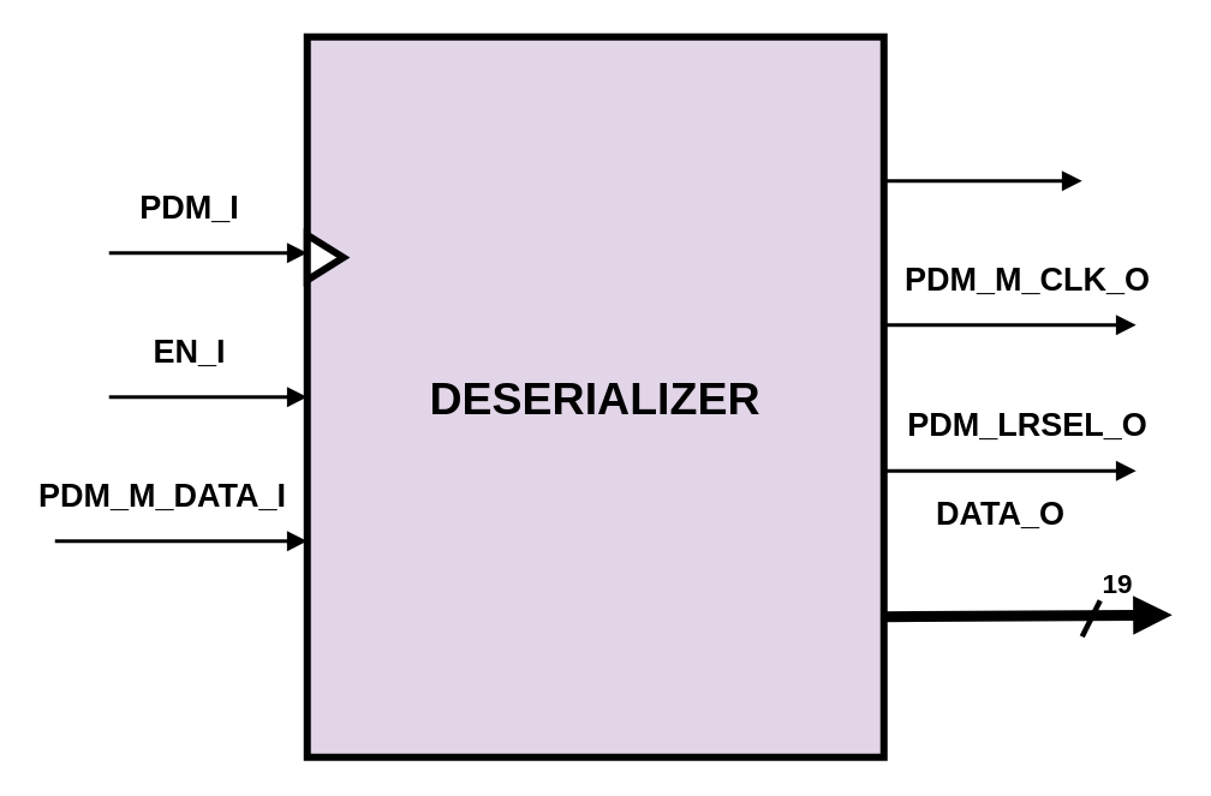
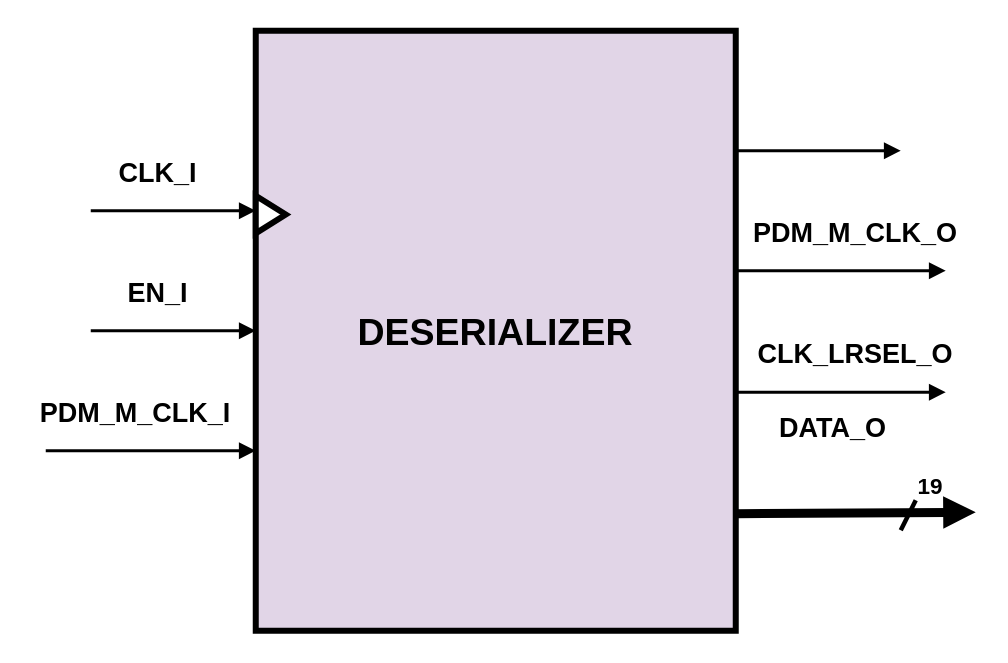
  <mxCell id="0" />
  <mxCell id="1" parent="0" />
  <mxCell id="2" value="&lt;font size=&quot;1&quot; style=&quot;&quot;&gt;&lt;b style=&quot;font-size: 25px;&quot;&gt;DESERIALIZER&lt;/b&gt;&lt;/font&gt;" style="rounded=0;whiteSpace=wrap;html=1;strokeWidth=4;fillColor=#e1d5e7;" parent="1" vertex="1"><mxGeometry x="170" y="20" width="320" height="400" as="geometry" /></mxCell>
  <mxCell id="3" value="" style="endArrow=block;html=1;strokeWidth=2;endFill=1;rounded=0;" parent="1" edge="1"><mxGeometry width="50" height="50" relative="1" as="geometry"><mxPoint x="60" y="220" as="sourcePoint" /><mxPoint x="170" y="220" as="targetPoint" /></mxGeometry></mxCell>
  <mxCell id="4" value="" style="endArrow=block;html=1;strokeWidth=2;endFill=1;rounded=0;" parent="1" edge="1"><mxGeometry width="50" height="50" relative="1" as="geometry"><mxPoint x="60" y="140" as="sourcePoint" /><mxPoint x="170" y="140" as="targetPoint" /></mxGeometry></mxCell>
- <mxCell id="5" value="&lt;font size=&quot;1&quot; style=&quot;&quot;&gt;&lt;b style=&quot;font-size: 18px;&quot;&gt;PDM_I&lt;/b&gt;&lt;/font&gt;" style="text;html=1;strokeColor=none;fillColor=none;align=center;verticalAlign=middle;whiteSpace=wrap;rounded=0;fontSize=16;" parent="1" vertex="1"><mxGeometry x="70" y="100" width="70" height="30" as="geometry" /></mxCell>
+ <mxCell id="5" value="&lt;font size=&quot;1&quot; style=&quot;&quot;&gt;&lt;b style=&quot;font-size: 18px;&quot;&gt;CLK_I&lt;/b&gt;&lt;/font&gt;" style="text;html=1;strokeColor=none;fillColor=none;align=center;verticalAlign=middle;whiteSpace=wrap;rounded=0;fontSize=16;" parent="1" vertex="1"><mxGeometry x="70" y="100" width="70" height="30" as="geometry" /></mxCell>
  <mxCell id="6" value="&lt;font size=&quot;1&quot; style=&quot;&quot;&gt;&lt;b style=&quot;font-size: 18px;&quot;&gt;EN_I&lt;/b&gt;&lt;/font&gt;" style="text;html=1;strokeColor=none;fillColor=none;align=center;verticalAlign=middle;whiteSpace=wrap;rounded=0;fontSize=16;" parent="1" vertex="1"><mxGeometry x="70" y="180" width="70" height="30" as="geometry" /></mxCell>
  <mxCell id="7" value="" style="endArrow=block;html=1;strokeWidth=2;endFill=1;rounded=0;" parent="1" edge="1"><mxGeometry width="50" height="50" relative="1" as="geometry"><mxPoint x="490" y="100" as="sourcePoint" /><mxPoint x="600" y="100" as="targetPoint" /></mxGeometry></mxCell>
  <mxCell id="8" value="" style="triangle;whiteSpace=wrap;html=1;strokeWidth=4;" parent="1" vertex="1"><mxGeometry x="170" y="130" width="20" height="25" as="geometry" /></mxCell>
  <mxCell id="9" value="" style="endArrow=block;html=1;strokeWidth=2;endFill=1;rounded=0;" parent="1" edge="1"><mxGeometry width="50" height="50" relative="1" as="geometry"><mxPoint x="30" y="300" as="sourcePoint" /><mxPoint x="170" y="300" as="targetPoint" /></mxGeometry></mxCell>
- <mxCell id="10" value="&lt;font size=&quot;1&quot; style=&quot;&quot;&gt;&lt;b style=&quot;font-size: 18px;&quot;&gt;PDM_M_DATA_I&lt;br&gt;&lt;/b&gt;&lt;/font&gt;" style="text;html=1;strokeColor=none;fillColor=none;align=center;verticalAlign=middle;whiteSpace=wrap;rounded=0;fontSize=16;" parent="1" vertex="1"><mxGeometry x="20" y="260" width="140" height="30" as="geometry" /></mxCell>
+ <mxCell id="10" value="&lt;font size=&quot;1&quot; style=&quot;&quot;&gt;&lt;b style=&quot;font-size: 18px;&quot;&gt;PDM_M_CLK_I&lt;br&gt;&lt;/b&gt;&lt;/font&gt;" style="text;html=1;strokeColor=none;fillColor=none;align=center;verticalAlign=middle;whiteSpace=wrap;rounded=0;fontSize=16;" parent="1" vertex="1"><mxGeometry x="20" y="260" width="140" height="30" as="geometry" /></mxCell>
  <mxCell id="11" value="" style="endArrow=block;html=1;strokeWidth=2;endFill=1;rounded=0;" parent="1" edge="1"><mxGeometry width="50" height="50" relative="1" as="geometry"><mxPoint x="490" y="180" as="sourcePoint" /><mxPoint x="630" y="180" as="targetPoint" /></mxGeometry></mxCell>
  <mxCell id="12" value="&lt;font size=&quot;1&quot; style=&quot;&quot;&gt;&lt;b style=&quot;font-size: 18px;&quot;&gt;PDM_M_CLK_O&lt;br&gt;&lt;/b&gt;&lt;/font&gt;" style="text;html=1;strokeColor=none;fillColor=none;align=center;verticalAlign=middle;whiteSpace=wrap;rounded=0;fontSize=16;" parent="1" vertex="1"><mxGeometry x="500" y="140" width="140" height="30" as="geometry" /></mxCell>
  <mxCell id="13" value="" style="endArrow=block;html=1;strokeWidth=2;endFill=1;rounded=0;" parent="1" edge="1"><mxGeometry width="50" height="50" relative="1" as="geometry"><mxPoint x="490" y="261" as="sourcePoint" /><mxPoint x="630" y="261" as="targetPoint" /></mxGeometry></mxCell>
- <mxCell id="14" value="&lt;font size=&quot;1&quot; style=&quot;&quot;&gt;&lt;b style=&quot;font-size: 18px;&quot;&gt;PDM_LRSEL_O&lt;br&gt;&lt;/b&gt;&lt;/font&gt;" style="text;html=1;strokeColor=none;fillColor=none;align=center;verticalAlign=middle;whiteSpace=wrap;rounded=0;fontSize=16;" parent="1" vertex="1"><mxGeometry x="500" y="221" width="140" height="30" as="geometry" /></mxCell>
+ <mxCell id="14" value="&lt;font size=&quot;1&quot; style=&quot;&quot;&gt;&lt;b style=&quot;font-size: 18px;&quot;&gt;CLK_LRSEL_O&lt;br&gt;&lt;/b&gt;&lt;/font&gt;" style="text;html=1;strokeColor=none;fillColor=none;align=center;verticalAlign=middle;whiteSpace=wrap;rounded=0;fontSize=16;" parent="1" vertex="1"><mxGeometry x="500" y="221" width="140" height="30" as="geometry" /></mxCell>
  <mxCell id="15" value="" style="endArrow=block;html=1;strokeWidth=6;endFill=1;rounded=0;" edge="1" parent="1"><mxGeometry width="50" height="50" relative="1" as="geometry"><mxPoint x="490" y="342" as="sourcePoint" /><mxPoint x="650" y="341" as="targetPoint" /></mxGeometry></mxCell>
  <mxCell id="16" value="&lt;font size=&quot;1&quot; style=&quot;&quot;&gt;&lt;b style=&quot;font-size: 18px;&quot;&gt;DATA_O&lt;/b&gt;&lt;/font&gt;" style="text;html=1;strokeColor=none;fillColor=none;align=center;verticalAlign=middle;whiteSpace=wrap;rounded=0;fontSize=16;" vertex="1" parent="1"><mxGeometry x="520" y="270" width="70" height="30" as="geometry" /></mxCell>
  <mxCell id="17" value="&lt;b style=&quot;&quot;&gt;&lt;sub style=&quot;&quot;&gt;&lt;font style=&quot;font-size: 15px;&quot;&gt;19&lt;/font&gt;&lt;/sub&gt;&lt;/b&gt;" style="text;html=1;strokeColor=none;fillColor=none;align=center;verticalAlign=middle;whiteSpace=wrap;rounded=0;fontSize=16;" vertex="1" parent="1"><mxGeometry x="610" y="310" width="20" height="22" as="geometry" /></mxCell>
  <mxCell id="18" value="" style="endArrow=none;html=1;rounded=0;strokeWidth=3;" edge="1" parent="1"><mxGeometry width="50" height="50" relative="1" as="geometry"><mxPoint x="600" y="353" as="sourcePoint" /><mxPoint x="610" y="333" as="targetPoint" /></mxGeometry></mxCell>
